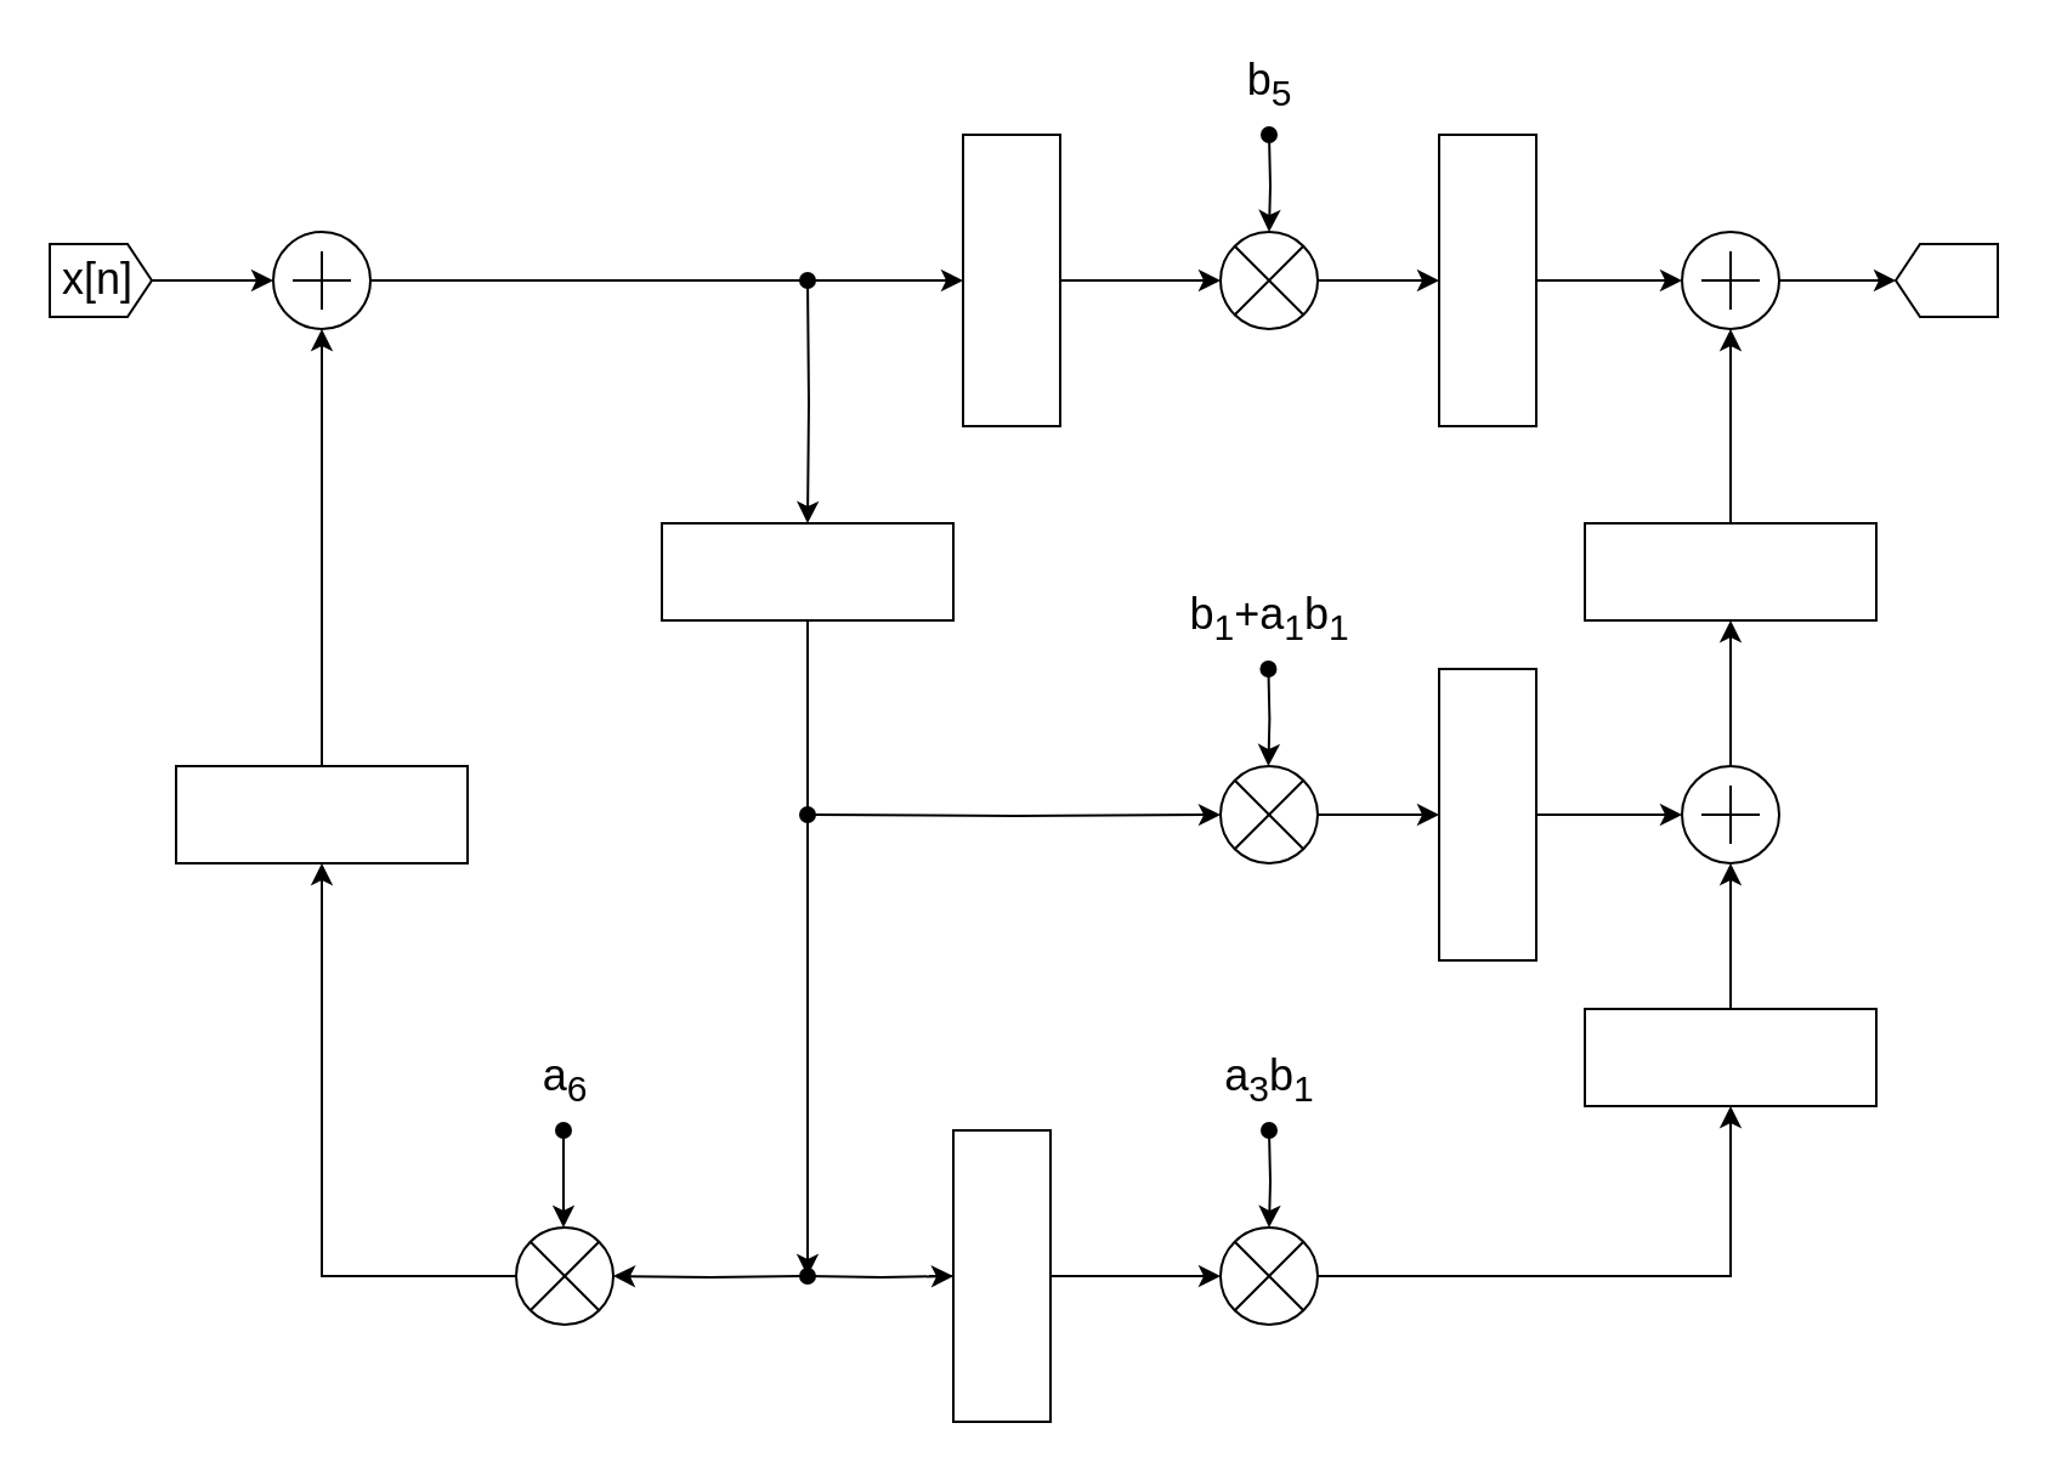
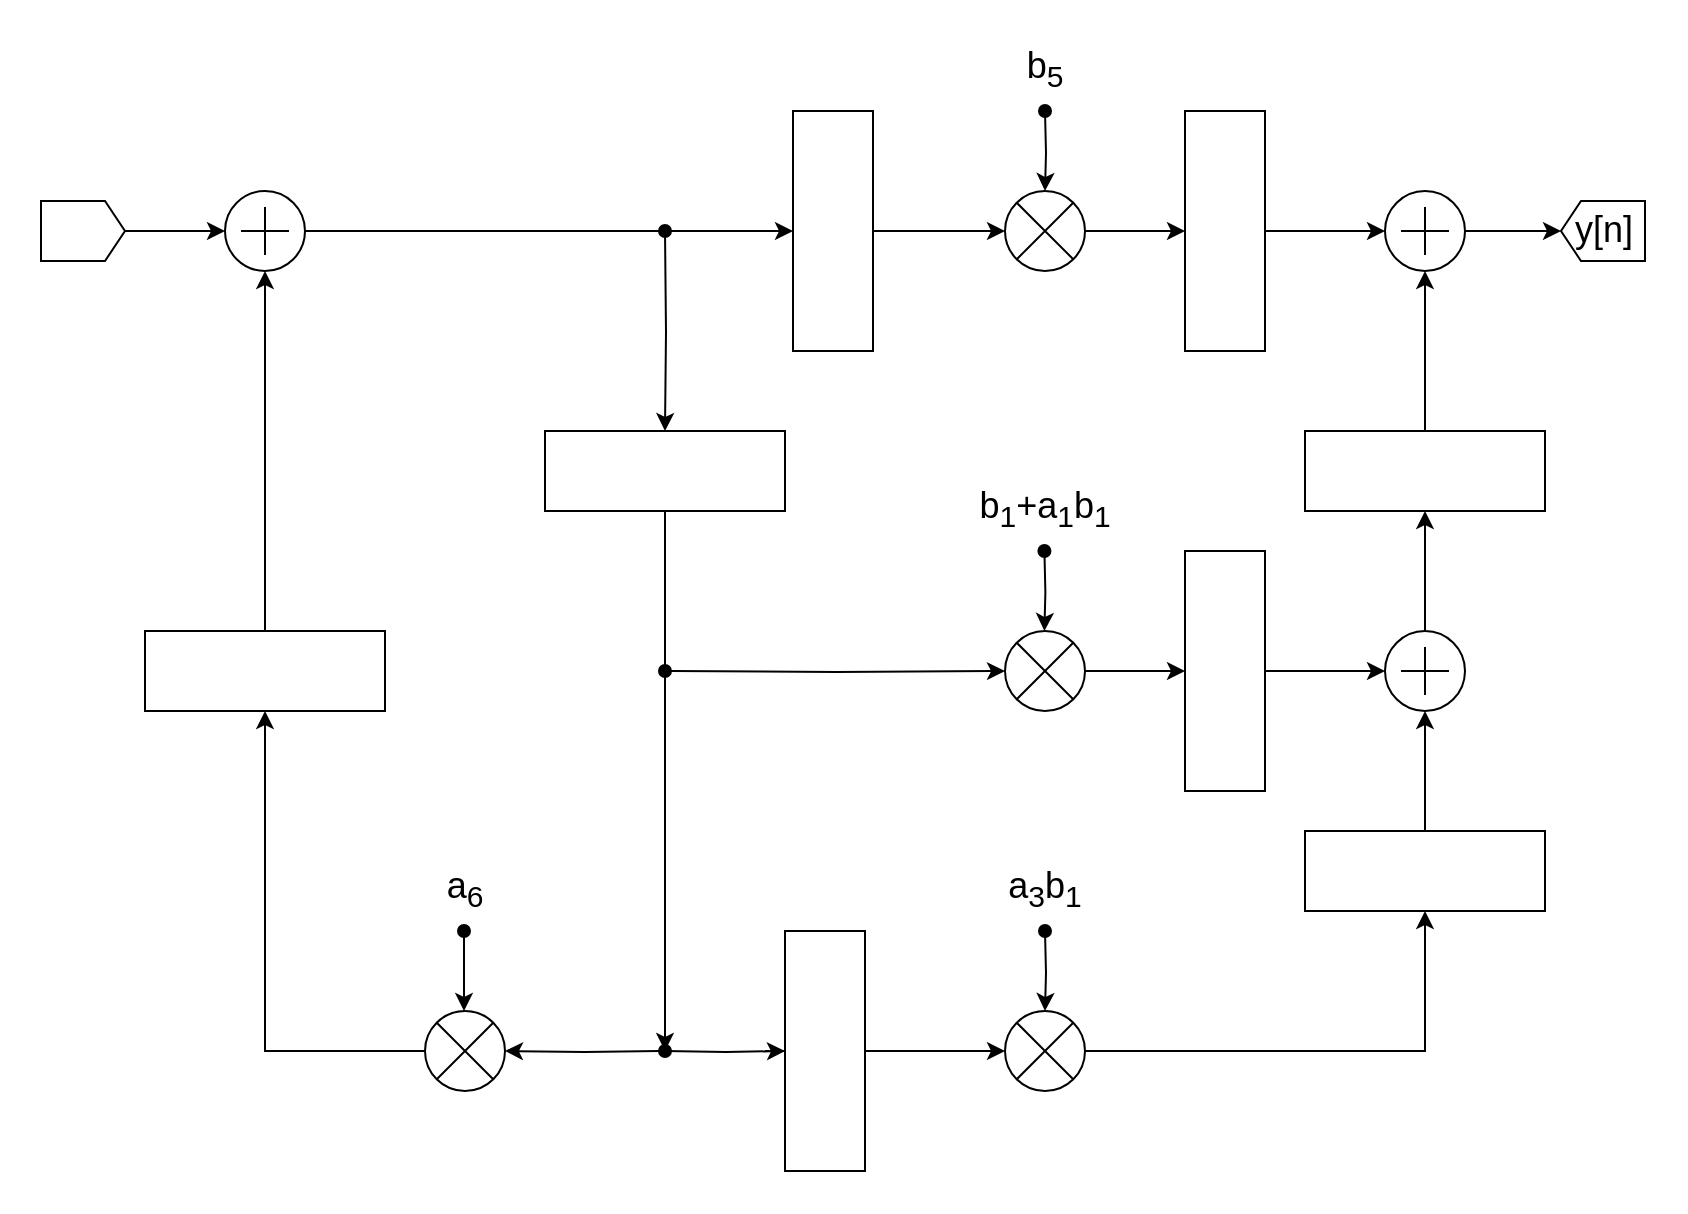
  <mxCell id="0" />
  <mxCell id="1" parent="0" />
  <mxCell id="2" style="edgeStyle=orthogonalEdgeStyle;rounded=0;orthogonalLoop=1;jettySize=auto;html=1;entryX=0;entryY=0.5;entryDx=0;entryDy=0;entryPerimeter=0;" parent="1" source="42" target="7" edge="1"><mxGeometry relative="1" as="geometry" /></mxCell>
  <mxCell id="3" style="edgeStyle=orthogonalEdgeStyle;rounded=0;orthogonalLoop=1;jettySize=auto;html=1;startArrow=oval;startFill=1;" parent="1" target="5" edge="1"><mxGeometry relative="1" as="geometry"><mxPoint x="522" y="55" as="sourcePoint" /></mxGeometry></mxCell>
  <mxCell id="4" style="edgeStyle=orthogonalEdgeStyle;rounded=0;orthogonalLoop=1;jettySize=auto;html=1;entryX=0.5;entryY=1;entryDx=0;entryDy=0;" parent="1" source="5" target="42" edge="1"><mxGeometry relative="1" as="geometry" /></mxCell>
  <mxCell id="5" value="" style="verticalLabelPosition=bottom;shadow=0;dashed=0;align=center;html=1;verticalAlign=top;shape=mxgraph.electrical.abstract.multiplier;" parent="1" vertex="1"><mxGeometry x="502" y="95" width="40" height="40" as="geometry" /></mxCell>
  <mxCell id="6" value="" style="edgeStyle=orthogonalEdgeStyle;rounded=0;orthogonalLoop=1;jettySize=auto;html=1;entryX=1;entryY=0.5;entryDx=0;entryDy=0;entryPerimeter=0;" parent="1" source="7" target="49" edge="1"><mxGeometry relative="1" as="geometry"><mxPoint x="777" y="115" as="targetPoint" /></mxGeometry></mxCell>
  <mxCell id="7" value="" style="verticalLabelPosition=bottom;shadow=0;dashed=0;align=center;html=1;verticalAlign=top;shape=mxgraph.electrical.abstract.summation_point;" parent="1" vertex="1"><mxGeometry x="692" y="95" width="40" height="40" as="geometry" /></mxCell>
  <mxCell id="8" style="edgeStyle=orthogonalEdgeStyle;rounded=0;orthogonalLoop=1;jettySize=auto;html=1;entryX=0;entryY=0.5;entryDx=0;entryDy=0;entryPerimeter=0;" parent="1" source="41" target="5" edge="1"><mxGeometry relative="1" as="geometry" /></mxCell>
  <mxCell id="9" style="edgeStyle=orthogonalEdgeStyle;rounded=0;orthogonalLoop=1;jettySize=auto;html=1;entryX=0.5;entryY=1;entryDx=0;entryDy=0;" parent="1" source="10" target="41" edge="1"><mxGeometry relative="1" as="geometry" /></mxCell>
  <mxCell id="10" value="" style="verticalLabelPosition=bottom;shadow=0;dashed=0;align=center;html=1;verticalAlign=top;shape=mxgraph.electrical.abstract.summation_point;" parent="1" vertex="1"><mxGeometry x="112" y="95" width="40" height="40" as="geometry" /></mxCell>
  <mxCell id="11" value="" style="edgeStyle=orthogonalEdgeStyle;rounded=0;orthogonalLoop=1;jettySize=auto;html=1;" parent="1" source="12" target="10" edge="1"><mxGeometry relative="1" as="geometry" /></mxCell>
  <mxCell id="12" value="" style="shape=mxgraph.arrows2.arrow;verticalLabelPosition=bottom;shadow=0;dashed=0;align=center;html=1;verticalAlign=top;strokeWidth=1;dy=0;dx=10;notch=0;" parent="1" vertex="1"><mxGeometry x="20" y="100" width="42" height="30" as="geometry" /></mxCell>
  <mxCell id="13" value="" style="edgeStyle=orthogonalEdgeStyle;rounded=0;orthogonalLoop=1;jettySize=auto;html=1;startArrow=oval;startFill=1;entryX=1;entryY=0.5;entryDx=0;entryDy=0;entryPerimeter=0;" parent="1" target="25" edge="1"><mxGeometry relative="1" as="geometry"><mxPoint x="332" y="525" as="sourcePoint" /><mxPoint x="267" y="525" as="targetPoint" /><Array as="points" /></mxGeometry></mxCell>
  <mxCell id="14" value="" style="edgeStyle=orthogonalEdgeStyle;rounded=0;orthogonalLoop=1;jettySize=auto;html=1;entryX=0;entryY=0.5;entryDx=0;entryDy=0;entryPerimeter=0;" parent="1" source="40" target="22" edge="1"><mxGeometry relative="1" as="geometry"><mxPoint x="332" y="525" as="sourcePoint" /><mxPoint x="502" y="564.5" as="targetPoint" /><Array as="points"><mxPoint x="382" y="525" /><mxPoint x="382" y="525" /></Array></mxGeometry></mxCell>
- <mxCell id="15" value="&lt;font style=&quot;font-size: 18px&quot;&gt;x[n]&lt;/font&gt;" style="text;html=1;strokeColor=none;fillColor=none;align=center;verticalAlign=middle;whiteSpace=wrap;rounded=0;" parent="1" vertex="1"><mxGeometry x="20" y="105" width="40" height="20" as="geometry" /></mxCell>
+ <mxCell id="16" value="&lt;font style=&quot;font-size: 18px&quot;&gt;y[n]&lt;/font&gt;" style="text;html=1;strokeColor=none;fillColor=none;align=center;verticalAlign=middle;whiteSpace=wrap;rounded=0;" parent="1" vertex="1"><mxGeometry x="782" y="105" width="40" height="20" as="geometry" /></mxCell>
  <mxCell id="17" value="&lt;font style=&quot;font-size: 18px&quot;&gt;b&lt;sub&gt;5&lt;/sub&gt;&lt;/font&gt;" style="text;html=1;align=center;verticalAlign=middle;resizable=0;points=[];autosize=1;" parent="1" vertex="1"><mxGeometry x="507" y="20" width="30" height="30" as="geometry" /></mxCell>
  <mxCell id="18" value="&lt;span style=&quot;font-size: 18px&quot;&gt;a&lt;sub&gt;3&lt;/sub&gt;b&lt;sub&gt;1&lt;/sub&gt;&lt;/span&gt;" style="text;html=1;align=center;verticalAlign=middle;resizable=0;points=[];autosize=1;" parent="1" vertex="1"><mxGeometry x="497" y="430" width="50" height="30" as="geometry" /></mxCell>
  <mxCell id="19" value="&lt;span style=&quot;font-size: 18px&quot;&gt;a&lt;sub&gt;6&lt;/sub&gt;&lt;/span&gt;" style="text;html=1;align=center;verticalAlign=middle;resizable=0;points=[];autosize=1;" parent="1" vertex="1"><mxGeometry x="217" y="430" width="30" height="30" as="geometry" /></mxCell>
  <mxCell id="20" style="edgeStyle=orthogonalEdgeStyle;rounded=0;orthogonalLoop=1;jettySize=auto;html=1;startArrow=oval;startFill=1;" parent="1" target="22" edge="1"><mxGeometry relative="1" as="geometry"><mxPoint x="522" y="465" as="sourcePoint" /></mxGeometry></mxCell>
  <mxCell id="21" style="edgeStyle=orthogonalEdgeStyle;rounded=0;orthogonalLoop=1;jettySize=auto;html=1;entryX=0.5;entryY=1;entryDx=0;entryDy=0;entryPerimeter=0;startArrow=none;startFill=0;" parent="1" source="45" target="28" edge="1"><mxGeometry relative="1" as="geometry" /></mxCell>
  <mxCell id="22" value="" style="verticalLabelPosition=bottom;shadow=0;dashed=0;align=center;html=1;verticalAlign=top;shape=mxgraph.electrical.abstract.multiplier;" parent="1" vertex="1"><mxGeometry x="502" y="505" width="40" height="40" as="geometry" /></mxCell>
  <mxCell id="23" style="edgeStyle=orthogonalEdgeStyle;rounded=0;orthogonalLoop=1;jettySize=auto;html=1;startArrow=oval;startFill=1;" parent="1" edge="1"><mxGeometry relative="1" as="geometry"><mxPoint x="231.5" y="465" as="sourcePoint" /><mxPoint x="231.5" y="505" as="targetPoint" /><Array as="points"><mxPoint x="231.5" y="485" /><mxPoint x="231.5" y="485" /></Array></mxGeometry></mxCell>
  <mxCell id="24" style="edgeStyle=orthogonalEdgeStyle;rounded=0;orthogonalLoop=1;jettySize=auto;html=1;entryX=0.5;entryY=1;entryDx=0;entryDy=0;entryPerimeter=0;" parent="1" source="34" target="10" edge="1"><mxGeometry relative="1" as="geometry" /></mxCell>
  <mxCell id="25" value="" style="verticalLabelPosition=bottom;shadow=0;dashed=0;align=center;html=1;verticalAlign=top;shape=mxgraph.electrical.abstract.multiplier;" parent="1" vertex="1"><mxGeometry x="212" y="505" width="40" height="40" as="geometry" /></mxCell>
  <mxCell id="26" style="edgeStyle=orthogonalEdgeStyle;rounded=0;orthogonalLoop=1;jettySize=auto;html=1;startArrow=none;startFill=0;" parent="1" source="43" target="28" edge="1"><mxGeometry relative="1" as="geometry"><mxPoint x="342" y="335" as="sourcePoint" /></mxGeometry></mxCell>
  <mxCell id="27" style="edgeStyle=orthogonalEdgeStyle;rounded=0;orthogonalLoop=1;jettySize=auto;html=1;entryX=0.5;entryY=1;entryDx=0;entryDy=0;entryPerimeter=0;startArrow=none;startFill=0;" parent="1" source="47" target="7" edge="1"><mxGeometry relative="1" as="geometry" /></mxCell>
  <mxCell id="28" value="" style="verticalLabelPosition=bottom;shadow=0;dashed=0;align=center;html=1;verticalAlign=top;shape=mxgraph.electrical.abstract.summation_point;" parent="1" vertex="1"><mxGeometry x="692" y="315" width="40" height="40" as="geometry" /></mxCell>
  <mxCell id="29" style="edgeStyle=orthogonalEdgeStyle;rounded=0;orthogonalLoop=1;jettySize=auto;html=1;startArrow=oval;startFill=1;" parent="1" target="31" edge="1"><mxGeometry relative="1" as="geometry"><mxPoint x="652" y="335" as="targetPoint" /><mxPoint x="332" y="335" as="sourcePoint" /></mxGeometry></mxCell>
  <mxCell id="30" value="" style="group;strokeWidth=3;" parent="1" vertex="1" connectable="0"><mxGeometry x="502" y="275" width="80" height="110" as="geometry" /></mxCell>
  <mxCell id="31" value="" style="verticalLabelPosition=bottom;shadow=0;dashed=0;align=center;html=1;verticalAlign=top;shape=mxgraph.electrical.abstract.multiplier;" parent="30" vertex="1"><mxGeometry y="40" width="40" height="40" as="geometry" /></mxCell>
  <mxCell id="32" style="edgeStyle=orthogonalEdgeStyle;rounded=0;orthogonalLoop=1;jettySize=auto;html=1;startArrow=oval;startFill=1;" parent="30" edge="1"><mxGeometry relative="1" as="geometry"><mxPoint x="19.71" as="sourcePoint" /><mxPoint x="19.71" y="40" as="targetPoint" /></mxGeometry></mxCell>
  <mxCell id="33" value="&lt;font style=&quot;font-size: 18px&quot;&gt;b&lt;sub&gt;1&lt;/sub&gt;+a&lt;sub&gt;1&lt;/sub&gt;b&lt;sub&gt;1&lt;/sub&gt;&lt;/font&gt;" style="text;html=1;align=center;verticalAlign=middle;resizable=0;points=[];autosize=1;" parent="1" vertex="1"><mxGeometry x="482" y="240" width="80" height="30" as="geometry" /></mxCell>
  <mxCell id="34" value="" style="rounded=0;whiteSpace=wrap;html=1;" parent="1" vertex="1"><mxGeometry x="72" y="315" width="120" height="40" as="geometry" /></mxCell>
  <mxCell id="35" style="edgeStyle=orthogonalEdgeStyle;rounded=0;orthogonalLoop=1;jettySize=auto;html=1;entryX=0.5;entryY=1;entryDx=0;entryDy=0;entryPerimeter=0;" parent="1" source="25" target="34" edge="1"><mxGeometry relative="1" as="geometry"><mxPoint x="212" y="525" as="sourcePoint" /><mxPoint x="132" y="165" as="targetPoint" /></mxGeometry></mxCell>
  <mxCell id="36" style="edgeStyle=orthogonalEdgeStyle;rounded=0;orthogonalLoop=1;jettySize=auto;html=1;" parent="1" source="37" edge="1"><mxGeometry relative="1" as="geometry"><mxPoint x="332" y="525" as="targetPoint" /></mxGeometry></mxCell>
  <mxCell id="37" value="" style="rounded=0;whiteSpace=wrap;html=1;" parent="1" vertex="1"><mxGeometry x="272" y="215" width="120" height="40" as="geometry" /></mxCell>
  <mxCell id="38" style="edgeStyle=orthogonalEdgeStyle;rounded=0;orthogonalLoop=1;jettySize=auto;html=1;startArrow=oval;startFill=1;" parent="1" target="37" edge="1"><mxGeometry relative="1" as="geometry"><mxPoint x="332" y="495" as="targetPoint" /><mxPoint x="332" y="115" as="sourcePoint" /></mxGeometry></mxCell>
  <mxCell id="39" style="edgeStyle=orthogonalEdgeStyle;rounded=0;orthogonalLoop=1;jettySize=auto;html=1;" parent="1" target="40" edge="1"><mxGeometry relative="1" as="geometry"><mxPoint x="332" y="525" as="sourcePoint" /></mxGeometry></mxCell>
  <mxCell id="40" value="" style="rounded=0;whiteSpace=wrap;html=1;direction=south;" parent="1" vertex="1"><mxGeometry x="392" y="465" width="40" height="120" as="geometry" /></mxCell>
  <mxCell id="41" value="" style="rounded=0;whiteSpace=wrap;html=1;direction=south;" parent="1" vertex="1"><mxGeometry x="396" y="55" width="40" height="120" as="geometry" /></mxCell>
  <mxCell id="42" value="" style="rounded=0;whiteSpace=wrap;html=1;direction=south;" parent="1" vertex="1"><mxGeometry x="592" y="55" width="40" height="120" as="geometry" /></mxCell>
  <mxCell id="43" value="" style="rounded=0;whiteSpace=wrap;html=1;direction=south;" parent="1" vertex="1"><mxGeometry x="592" y="275" width="40" height="120" as="geometry" /></mxCell>
  <mxCell id="44" style="edgeStyle=orthogonalEdgeStyle;rounded=0;orthogonalLoop=1;jettySize=auto;html=1;startArrow=none;startFill=0;" parent="1" source="31" target="43" edge="1"><mxGeometry relative="1" as="geometry"><mxPoint x="542" y="335" as="sourcePoint" /><mxPoint x="692" y="335" as="targetPoint" /></mxGeometry></mxCell>
  <mxCell id="45" value="" style="rounded=0;whiteSpace=wrap;html=1;" parent="1" vertex="1"><mxGeometry x="652" y="415" width="120" height="40" as="geometry" /></mxCell>
  <mxCell id="46" style="edgeStyle=orthogonalEdgeStyle;rounded=0;orthogonalLoop=1;jettySize=auto;html=1;entryX=0.5;entryY=1;entryDx=0;entryDy=0;entryPerimeter=0;startArrow=none;startFill=0;" parent="1" source="22" target="45" edge="1"><mxGeometry relative="1" as="geometry"><mxPoint x="542" y="525" as="sourcePoint" /><mxPoint x="712" y="355" as="targetPoint" /></mxGeometry></mxCell>
  <mxCell id="47" value="" style="rounded=0;whiteSpace=wrap;html=1;" parent="1" vertex="1"><mxGeometry x="652" y="215" width="120" height="40" as="geometry" /></mxCell>
  <mxCell id="48" style="edgeStyle=orthogonalEdgeStyle;rounded=0;orthogonalLoop=1;jettySize=auto;html=1;entryX=0.5;entryY=1;entryDx=0;entryDy=0;entryPerimeter=0;startArrow=none;startFill=0;" parent="1" source="28" target="47" edge="1"><mxGeometry relative="1" as="geometry"><mxPoint x="712" y="315" as="sourcePoint" /><mxPoint x="712" y="135" as="targetPoint" /></mxGeometry></mxCell>
  <mxCell id="49" value="" style="shape=mxgraph.arrows2.arrow;verticalLabelPosition=bottom;shadow=0;dashed=0;align=center;html=1;verticalAlign=top;strokeWidth=1;dy=0;dx=10;notch=0;rotation=-180;fillColor=none;" vertex="1" parent="1"><mxGeometry x="780" y="100" width="42" height="30" as="geometry" /></mxCell>
